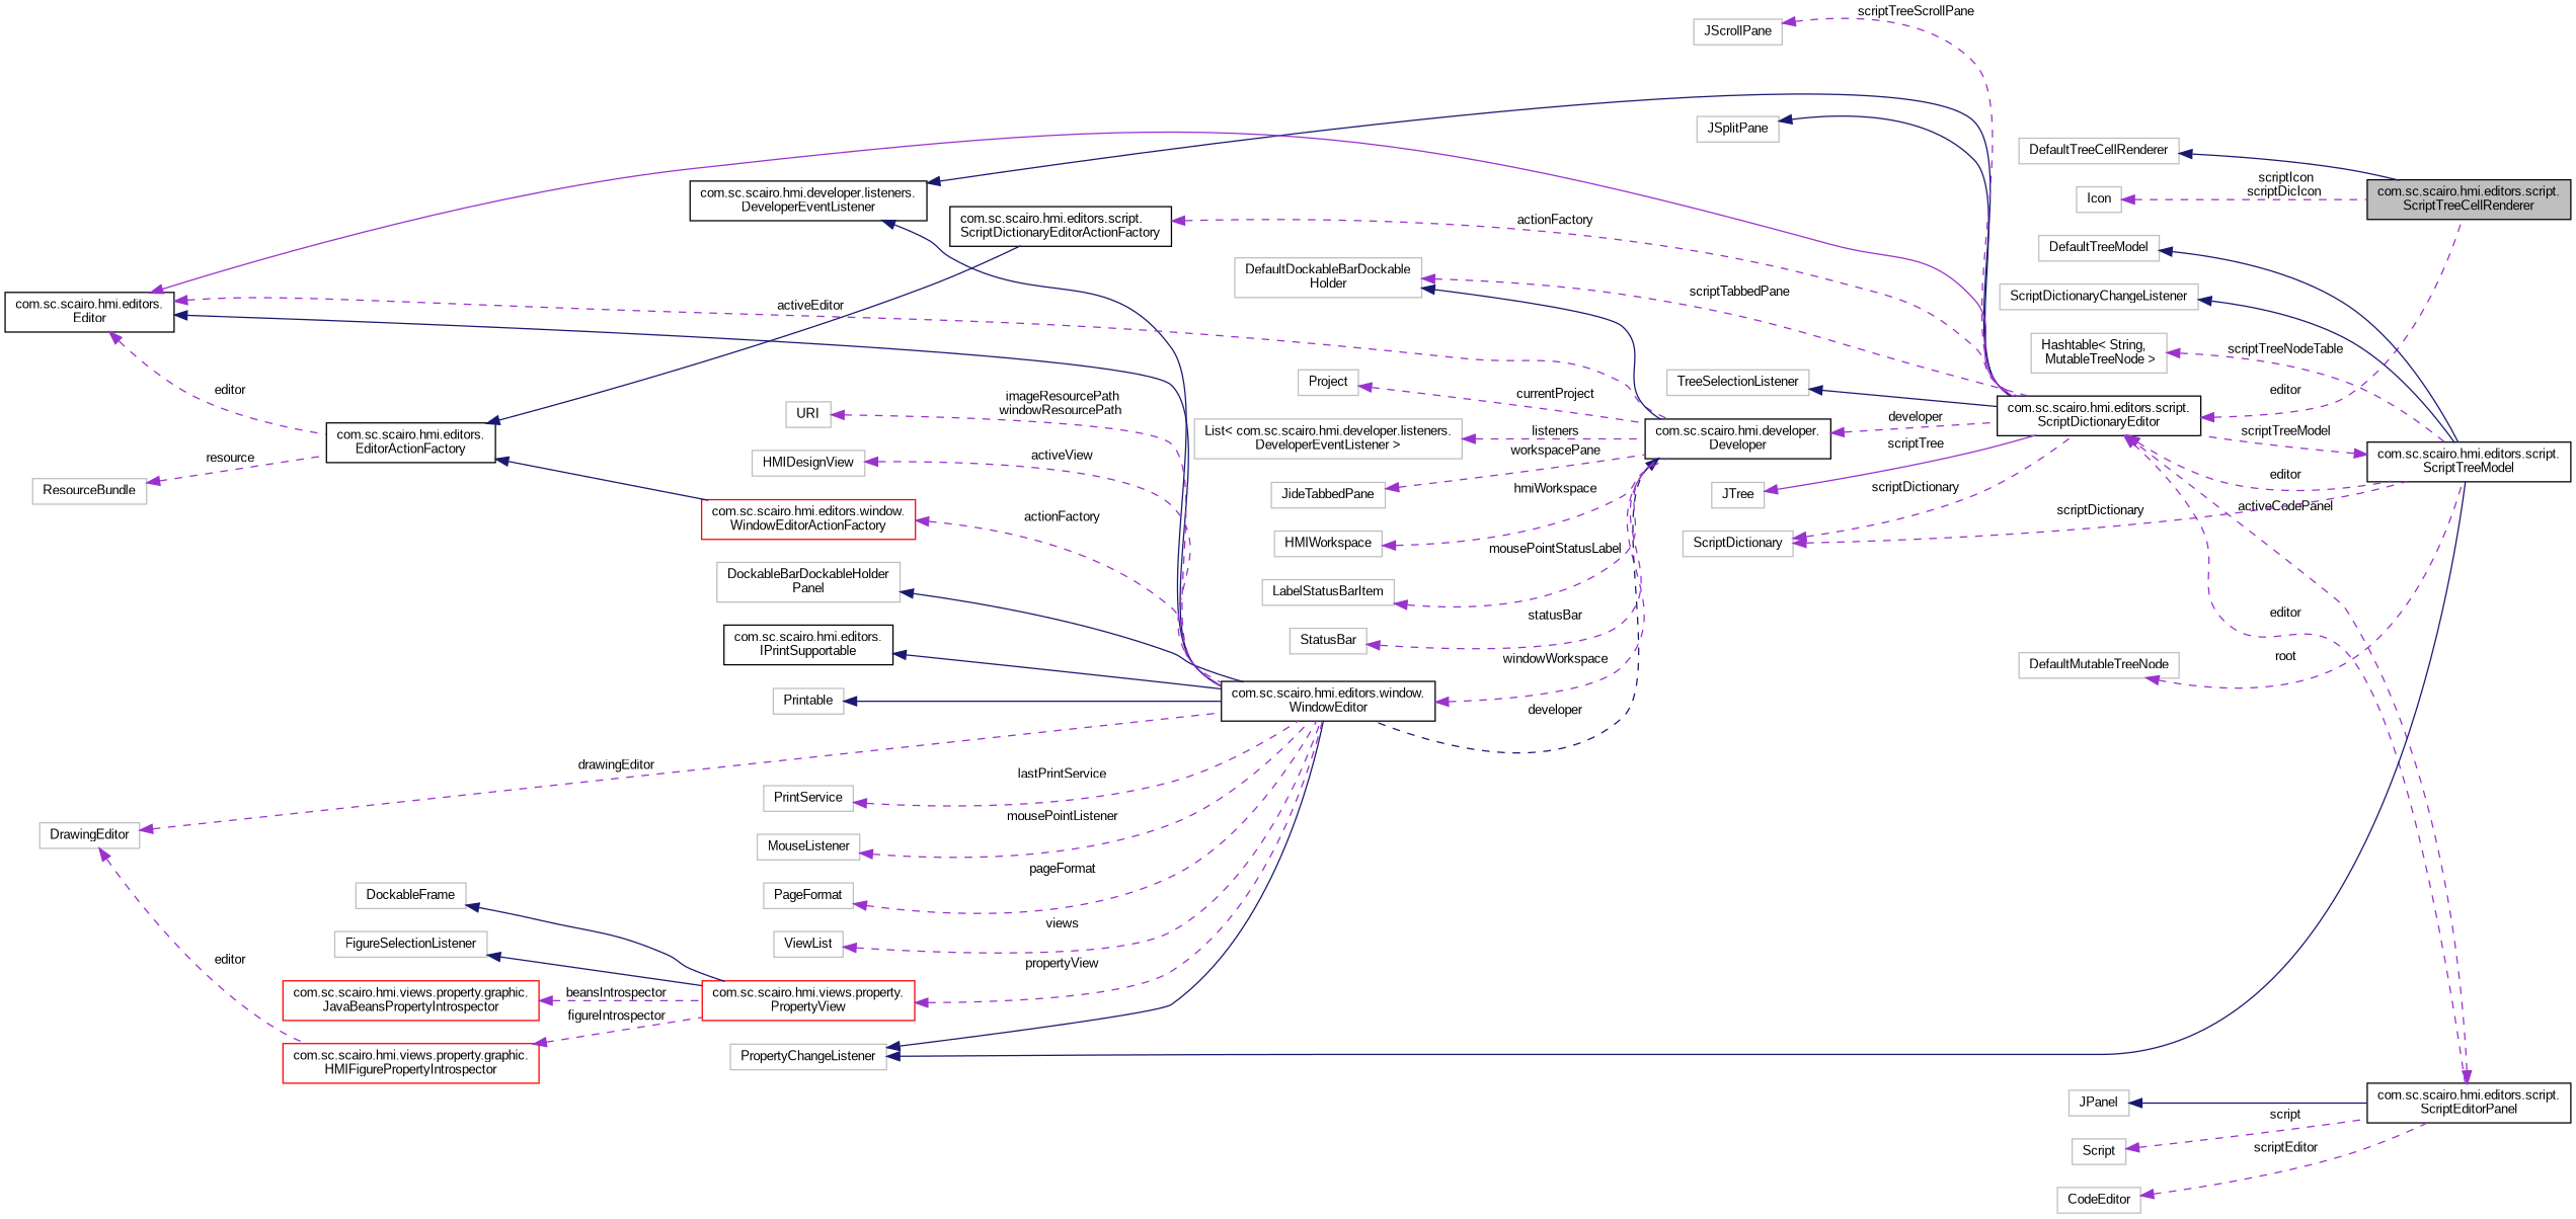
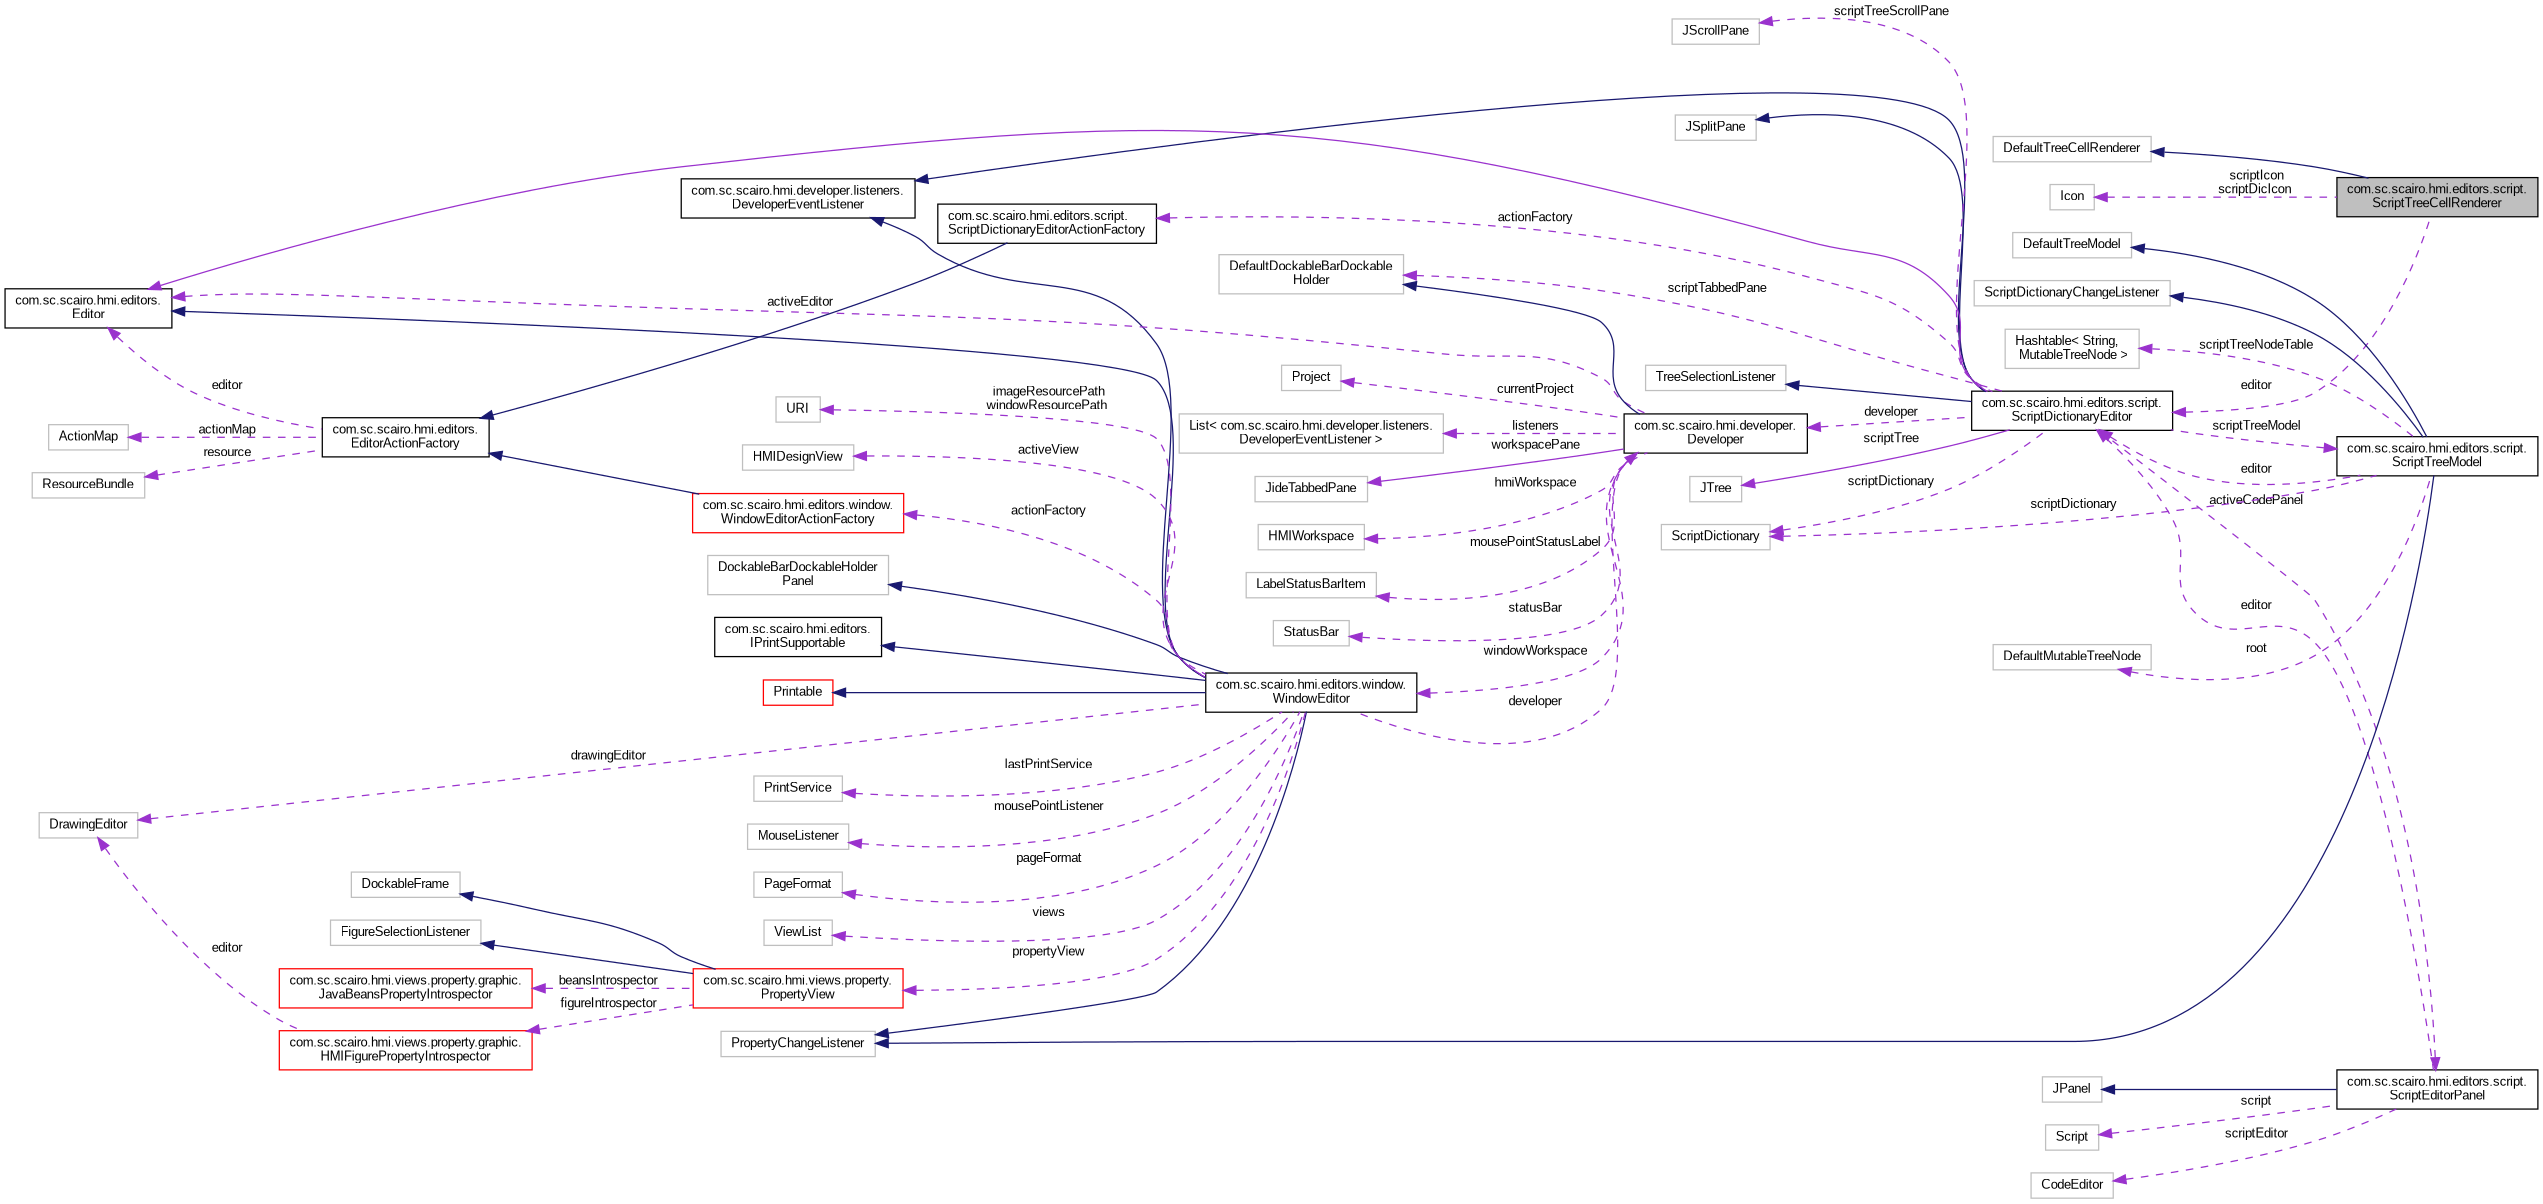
  digraph {
    fontname="Liberation Sans"
    rankdir=LR
    node [color=grey75 fillcolor=white fontname="Liberation Sans" fontsize=10 shape=record style=filled]
    edge [color=darkorchid3 dir=back fontname="Liberation Sans" fontsize=10 labelfontname=Helvetica labelfontsize=10 style=dashed]
    n1 [color=black fillcolor=grey75 fontcolor=black height=0.2 label="com.sc.scairo.hmi.editors.script.\lScriptTreeCellRenderer" width=0.4]
    n2 [height=0.2 label=DefaultTreeCellRenderer width=0.4]
    n3 [color=black height=0.2 label="com.sc.scairo.hmi.editors.script.\lScriptDictionaryEditor" width=0.4]
    n4 [color=black height=0.2 label="com.sc.scairo.hmi.editors.script.\lScriptTreeModel" width=0.4]
    n5 [color=black height=0.2 label="com.sc.scairo.hmi.editors.script.\lScriptEditorPanel" width=0.4]
    n6 [height=0.2 label=JSplitPane width=0.4]
    n7 [color=black height=0.2 label="com.sc.scairo.hmi.developer.listeners.\lDeveloperEventListener" width=0.4]
    n8 [color=black height=0.2 label="com.sc.scairo.hmi.editors.window.\lWindowEditor" width=0.4]
    n9 [color=black height=0.2 label="com.sc.scairo.hmi.developer.\lDeveloper" width=0.4]
    n10 [color=black height=0.2 label="com.sc.scairo.hmi.editors.\lEditor" width=0.4]
    n11 [color=black height=0.2 label="com.sc.scairo.hmi.editors.\lEditorActionFactory" width=0.4]
    n12 [color=black height=0.2 label="com.sc.scairo.hmi.editors.script.\lScriptDictionaryEditorActionFactory" width=0.4]
    n13 [color=red height=0.2 label="com.sc.scairo.hmi.editors.window.\lWindowEditorActionFactory" width=0.4]
    n14 [height=0.2 label=TreeSelectionListener width=0.4]
    n15 [height=0.2 label=DefaultTreeModel width=0.4]
    n16 [height=0.2 label=ScriptDictionaryChangeListener width=0.4]
    n17 [height=0.2 label=PropertyChangeListener width=0.4]
    n18 [height=0.2 label=ScriptDictionary width=0.4]
    n19 [height=0.2 label=DefaultMutableTreeNode width=0.4]
    n20 [height=0.2 label="Hashtable\< String,\l MutableTreeNode \>" width=0.4]
    n21 [height=0.2 label=ResourceBundle width=0.4]
+   n22 [height=0.2 label=ActionMap width=0.4]
    n23 [height=0.2 label=JideTabbedPane width=0.4]
    n24 [height=0.2 label="DefaultDockableBarDockable\lHolder" width=0.4]
    n25 [height=0.2 label=HMIWorkspace width=0.4]
    n26 [height=0.2 label="DockableBarDockableHolder\lPanel" width=0.4]
    n27 [color=black height=0.2 label="com.sc.scairo.hmi.editors.\lIPrintSupportable" width=0.4]
-   n28 [height=0.2 label=Printable width=0.4]
+   n28 [color=red height=0.2 label=Printable width=0.4]
    n29 [height=0.2 label=DrawingEditor width=0.4]
    n30 [color=red height=0.2 label="com.sc.scairo.hmi.views.property.graphic.\lHMIFigurePropertyIntrospector" width=0.4]
    n31 [color=red height=0.2 label="com.sc.scairo.hmi.views.property.\lPropertyView" width=0.4]
    n32 [height=0.2 label=PrintService width=0.4]
    n33 [height=0.2 label=MouseListener width=0.4]
    n34 [height=0.2 label=PageFormat width=0.4]
    n35 [height=0.2 label=ViewList width=0.4]
    n36 [height=0.2 label=URI width=0.4]
    n37 [height=0.2 label=HMIDesignView width=0.4]
    n38 [height=0.2 label=DockableFrame width=0.4]
    n39 [height=0.2 label=FigureSelectionListener width=0.4]
    n40 [color=red height=0.2 label="com.sc.scairo.hmi.views.property.graphic.\lJavaBeansPropertyIntrospector" width=0.4]
    n41 [height=0.2 label=LabelStatusBarItem width=0.4]
    n42 [height=0.2 label=StatusBar width=0.4]
    n43 [height=0.2 label=Project width=0.4]
    n44 [height=0.2 label="List\< com.sc.scairo.hmi.developer.listeners.\lDeveloperEventListener \>" width=0.4]
    n45 [height=0.2 label=JPanel width=0.4]
    n46 [height=0.2 label=Script width=0.4]
    n47 [height=0.2 label=CodeEditor width=0.4]
    n48 [height=0.2 label=JTree width=0.4]
    n49 [height=0.2 label=JScrollPane width=0.4]
    n50 [height=0.2 label=Icon width=0.4]
    n2 -> n1 [color=midnightblue style=solid]
    n3 -> n1 [label=" editor"]
    n3 -> n4 [label=" editor"]
    n3 -> n5 [label=" editor"]
    n4 -> n3 [label=" scriptTreeModel"]
    n5 -> n3 [label=" activeCodePanel"]
    n6 -> n3 [color=midnightblue style=solid]
    n7 -> n3 [color=midnightblue style=solid]
    n7 -> n8 [color=midnightblue style=solid]
    n8 -> n9 [label=" windowWorkspace"]
    n9 -> n3 [label=" developer"]
-   n9 -> n8 [color=midnightblue label=" developer"]
+   n9 -> n8 [label=" developer"]
    n10 -> n3 [style=solid]
    n10 -> n8 [color=midnightblue style=solid]
    n10 -> n9 [label=" activeEditor"]
    n10 -> n11 [label=" editor"]
    n11 -> n12 [color=midnightblue style=solid]
    n11 -> n13 [color=midnightblue style=solid]
    n12 -> n3 [label=" actionFactory"]
    n13 -> n8 [label=" actionFactory"]
    n14 -> n3 [color=midnightblue style=solid]
    n15 -> n4 [color=midnightblue style=solid]
    n16 -> n4 [color=midnightblue style=solid]
    n17 -> n4 [color=midnightblue style=solid]
    n17 -> n8 [color=midnightblue style=solid]
    n18 -> n3 [label=" scriptDictionary"]
    n18 -> n4 [label=" scriptDictionary"]
    n19 -> n4 [label=" root"]
    n20 -> n4 [label=" scriptTreeNodeTable"]
    n21 -> n11 [label=" resource"]
-   n23 -> n9 [label=" workspacePane"]
+   n22 -> n11 [label=" actionMap"]
+   n23 -> n9 [label=" workspacePane" style=solid]
    n24 -> n3 [label=" scriptTabbedPane"]
    n24 -> n9 [color=midnightblue style=solid]
    n25 -> n9 [label=" hmiWorkspace"]
    n26 -> n8 [color=midnightblue style=solid]
    n27 -> n8 [color=midnightblue style=solid]
    n28 -> n8 [color=midnightblue style=solid]
    n29 -> n8 [label=" drawingEditor"]
    n29 -> n30 [label=" editor"]
    n30 -> n31 [label=" figureIntrospector"]
    n31 -> n8 [label=" propertyView"]
    n32 -> n8 [label=" lastPrintService"]
    n33 -> n8 [label=" mousePointListener"]
    n34 -> n8 [label=" pageFormat"]
    n35 -> n8 [label=" views"]
    n36 -> n8 [label=" imageResourcePath\nwindowResourcePath"]
    n37 -> n8 [label=" activeView"]
    n38 -> n31 [color=midnightblue style=solid]
    n39 -> n31 [color=midnightblue style=solid]
    n40 -> n31 [label=" beansIntrospector"]
    n41 -> n9 [label=" mousePointStatusLabel"]
    n42 -> n9 [label=" statusBar"]
    n43 -> n9 [label=" currentProject"]
    n44 -> n9 [label=" listeners"]
    n45 -> n5 [color=midnightblue style=solid]
    n46 -> n5 [label=" script"]
    n47 -> n5 [label=" scriptEditor"]
    n48 -> n3 [label=" scriptTree" style=solid]
    n49 -> n3 [label=" scriptTreeScrollPane"]
    n50 -> n1 [label=" scriptIcon\nscriptDicIcon"]
  }
